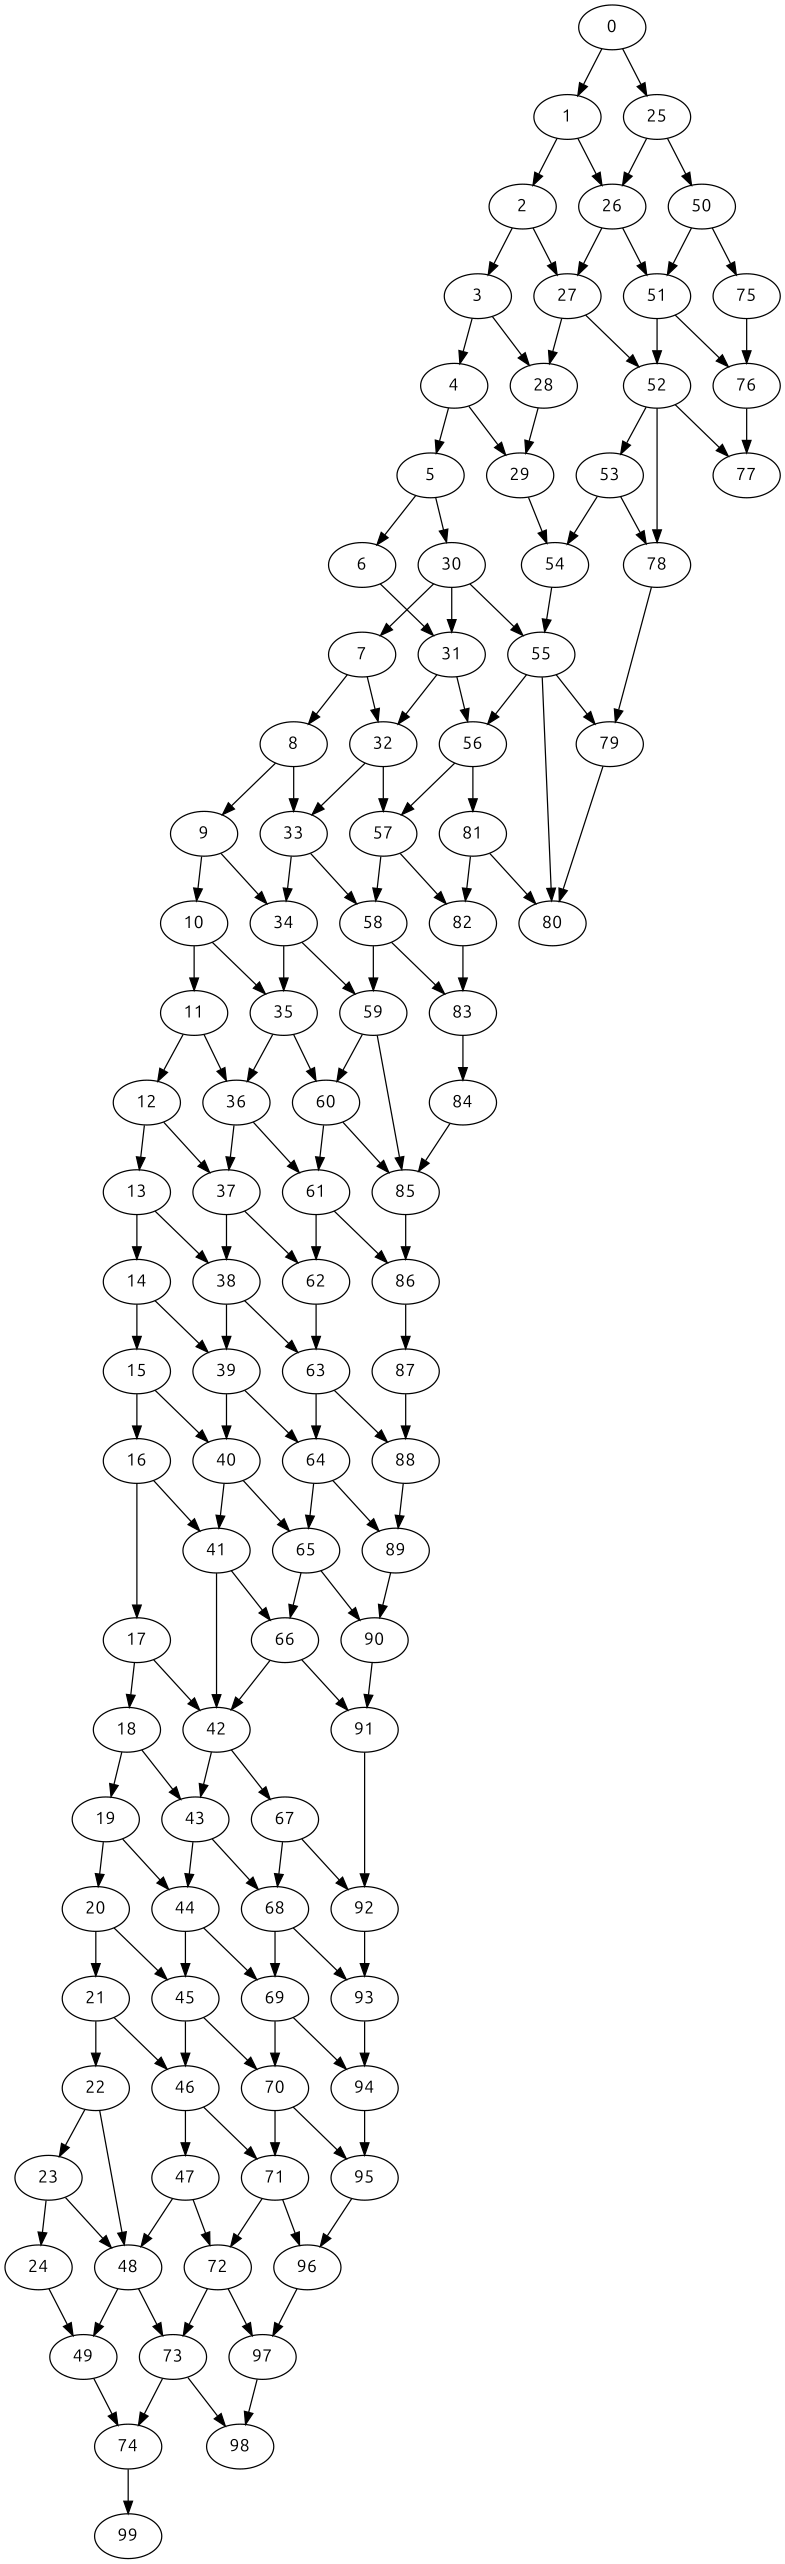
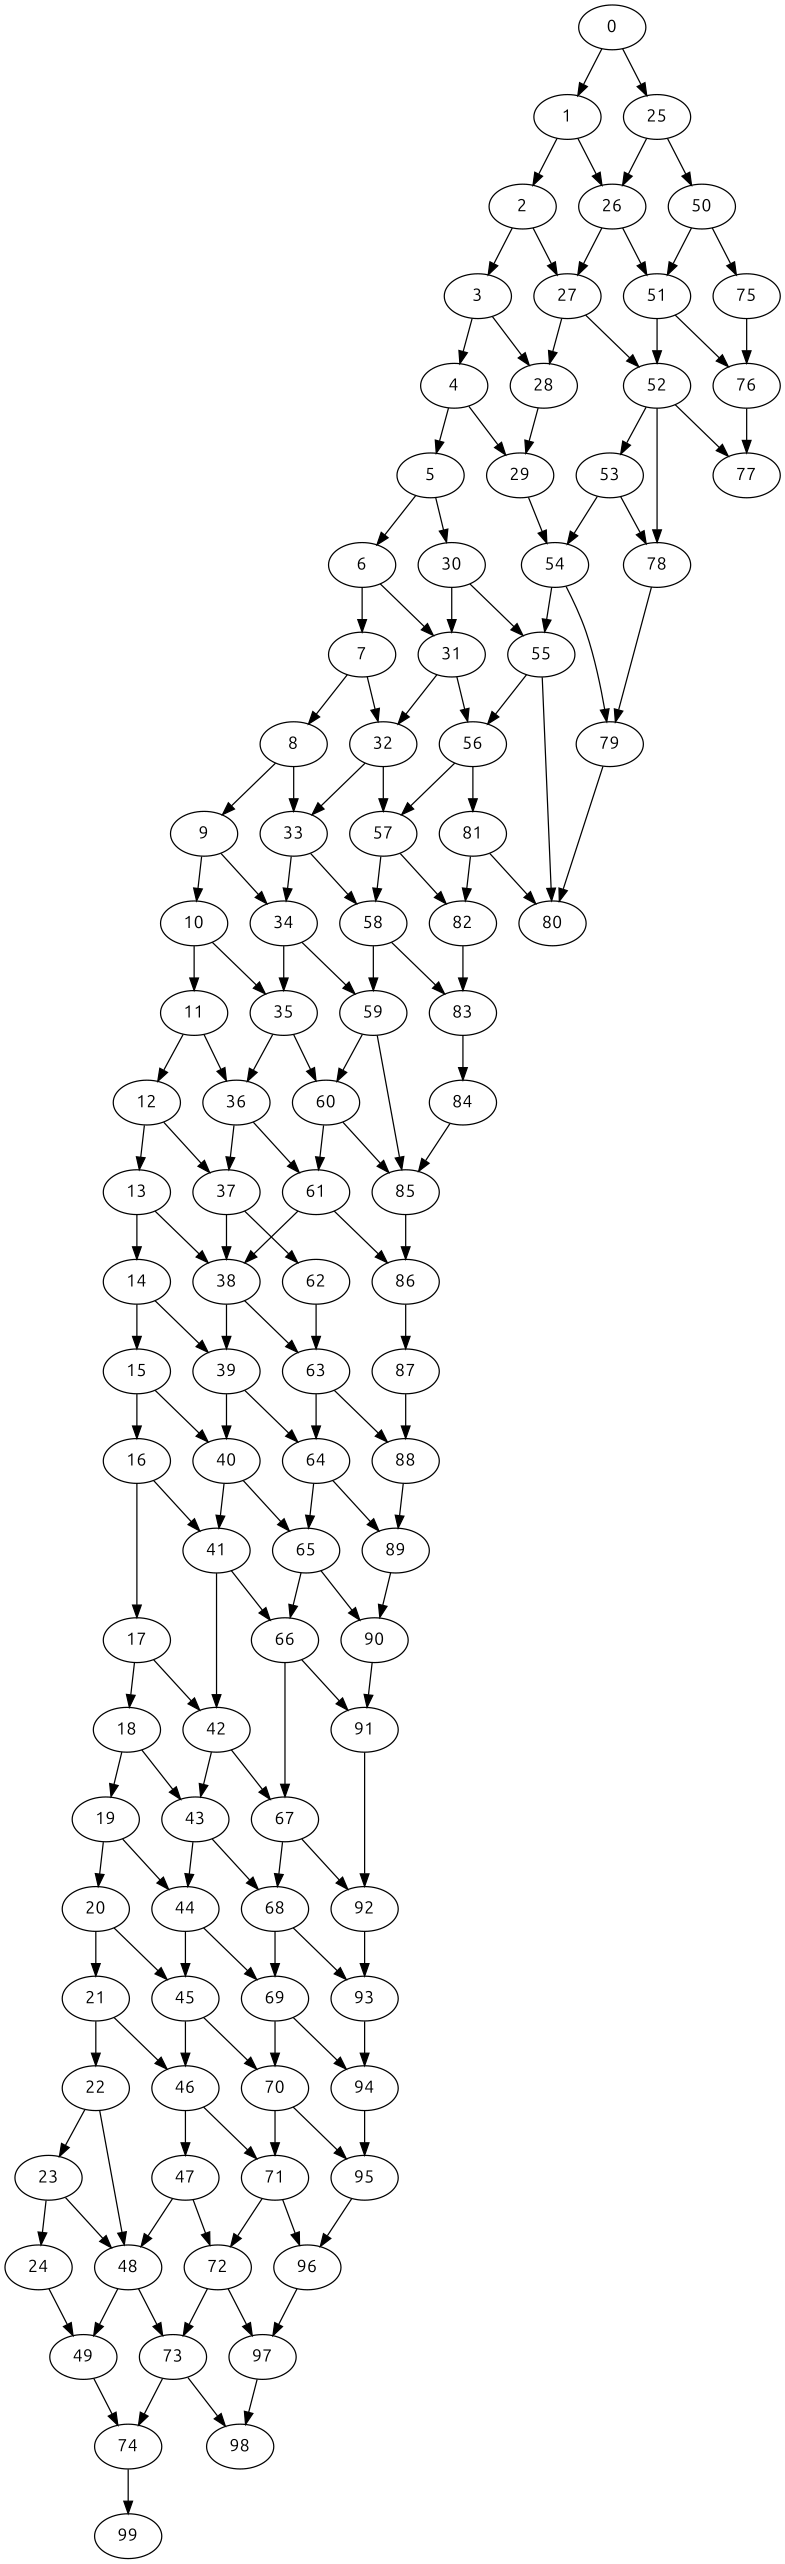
  digraph {
    fontname=Ubuntu
    node [fontname=Ubuntu]
    edge [fontname=Ubuntu]
    0
    1
    25
    2
    26
    50
    3
    27
    51
    75
    4
    28
    52
    76
    5
    29
    53
    77
    78
    6
    30
    54
    7
    31
    55
    79
    8
    32
    56
    80
    9
    33
    57
    81
    10
    34
    58
    82
    11
    35
    59
    83
    12
    36
    60
    85
    13
    37
    61
    14
    38
    62
    86
    15
    39
    63
    16
    40
    64
    88
    17
    41
    65
    89
    18
    42
    66
    90
    19
    43
    67
    91
    20
    44
    68
    92
    21
    45
    69
    93
    22
    46
    70
    94
    23
    48
    47
    71
    95
    24
    72
    96
    49
    73
    97
    74
    98
    99
    84
    87
    0 -> 1
    0 -> 25
    1 -> 2
    1 -> 26
    25 -> 26
    25 -> 50
    2 -> 3
    2 -> 27
    26 -> 27
    26 -> 51
    50 -> 51
    50 -> 75
    3 -> 4
    3 -> 28
    27 -> 28
    27 -> 52
    51 -> 52
    51 -> 76
    75 -> 76
    4 -> 5
    4 -> 29
    28 -> 29
    52 -> 53
    52 -> 77
    52 -> 78
    76 -> 77
    5 -> 6
    5 -> 30
    29 -> 54
    53 -> 78
    53 -> 54
    78 -> 79
-   30 -> 7
+   6 -> 7
    6 -> 31
    30 -> 31
    30 -> 55
    54 -> 55
-   55 -> 79
+   54 -> 79
    7 -> 8
    7 -> 32
    31 -> 32
    31 -> 56
    55 -> 56
    55 -> 80
    79 -> 80
    8 -> 9
    8 -> 33
    32 -> 33
    32 -> 57
    56 -> 57
    56 -> 81
    9 -> 10
    9 -> 34
    33 -> 34
    33 -> 58
    57 -> 58
    57 -> 82
    81 -> 80
    81 -> 82
    10 -> 11
    10 -> 35
    34 -> 35
    34 -> 59
    58 -> 59
    58 -> 83
    82 -> 83
    11 -> 12
    11 -> 36
    35 -> 36
    35 -> 60
    59 -> 60
    59 -> 85
    83 -> 84
    12 -> 13
    12 -> 37
    36 -> 37
    36 -> 61
    60 -> 85
    60 -> 61
    85 -> 86
    13 -> 14
    13 -> 38
    37 -> 38
    37 -> 62
-   61 -> 62
+   61 -> 38
    61 -> 86
    14 -> 15
    14 -> 39
    38 -> 39
    38 -> 63
    62 -> 63
    86 -> 87
    15 -> 16
    15 -> 40
    39 -> 40
    39 -> 64
    63 -> 64
    63 -> 88
    16 -> 17
    16 -> 41
    40 -> 41
    40 -> 65
    64 -> 65
    64 -> 89
    88 -> 89
    17 -> 18
    17 -> 42
    41 -> 42
    41 -> 66
    65 -> 66
    65 -> 90
    89 -> 90
    18 -> 19
    18 -> 43
    42 -> 43
    42 -> 67
-   66 -> 42
+   66 -> 67
    66 -> 91
    90 -> 91
    19 -> 20
    19 -> 44
    43 -> 44
    43 -> 68
    67 -> 68
    67 -> 92
    91 -> 92
    20 -> 21
    20 -> 45
    44 -> 45
    44 -> 69
    68 -> 69
    68 -> 93
    92 -> 93
    21 -> 22
    21 -> 46
    45 -> 46
    45 -> 70
    69 -> 70
    69 -> 94
    93 -> 94
    22 -> 23
    22 -> 48
    46 -> 47
    46 -> 71
    70 -> 71
    70 -> 95
    94 -> 95
    23 -> 48
    23 -> 24
    48 -> 49
    48 -> 73
    47 -> 48
    47 -> 72
    71 -> 72
    71 -> 96
    95 -> 96
    24 -> 49
    72 -> 73
    72 -> 97
    96 -> 97
    49 -> 74
    73 -> 74
    73 -> 98
    97 -> 98
    74 -> 99
    84 -> 85
    87 -> 88
  }
